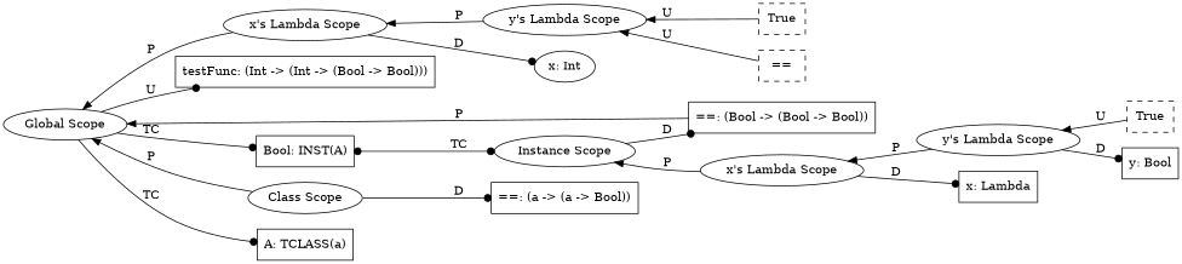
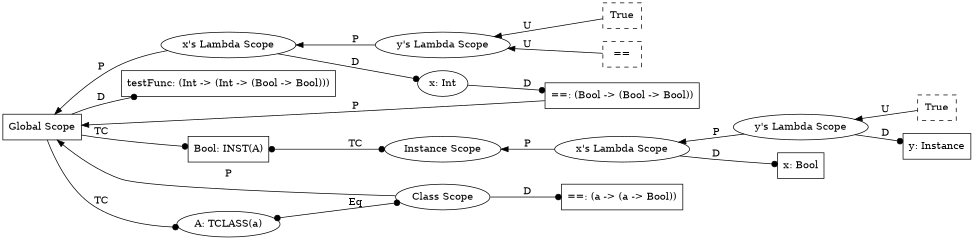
  graph {
    rankdir=LR
    node [shape=box]
    edge [dir=back arrowhead=dot]
    n1 [label=True style=dashed]
    n2 [label="==" style=dashed]
    n3 [label="y's Lambda Scope" shape=ellipse]
    n4 [label="x: Int" shape=ellipse]
    n5 [label="x's Lambda Scope" shape=ellipse]
    n6 [label="testFunc: (Int -> (Int -> (Bool -> Bool)))"]
    n7 [label=True style=dashed]
-   n8 [label="y: Bool"]
+   n8 [label="y: Instance"]
    n9 [label="y's Lambda Scope" shape=ellipse]
-   n10 [label="x: Lambda"]
+   n10 [label="x: Bool"]
    n11 [label="x's Lambda Scope" shape=ellipse]
    n12 [label="==: (Bool -> (Bool -> Bool))"]
    n13 [label="Instance Scope" shape=ellipse]
    n14 [label="Bool: INST(A)"]
    n15 [label="==: (a -> (a -> Bool))"]
    n16 [label="Class Scope" shape=ellipse]
-   n17 [label="A: TCLASS(a)"]
-   n18 [label="Global Scope" shape=ellipse]
+   n17 [label="A: TCLASS(a)" shape=ellipse]
+   n18 [label="Global Scope"]
    n3 -- n1 [label=U arrowhead=""]
    n3 -- n2 [label=U arrowhead=""]
    n5 -- n3 [label=P arrowhead=""]
    n5 -- n4 [dir=forward label=D]
    n9 -- n7 [label=U arrowhead=""]
    n9 -- n8 [dir=forward label=D]
    n11 -- n9 [label=P arrowhead=""]
    n11 -- n10 [dir=forward label=D]
    n13 -- n11 [label=P arrowhead=""]
-   n13 -- n12 [dir=forward label=D]
+   n4 -- n12 [dir=forward label=D]
    n14 -- n13 [arrowtail=dot dir=both label=TC]
    n16 -- n15 [dir=forward label=D]
+   n17 -- n16 [arrowtail=dot dir=both label=Eq]
    n18 -- n5 [label=P arrowhead=""]
-   n18 -- n6 [dir=forward label=U]
+   n18 -- n6 [dir=forward label=D]
    n18 -- n12 [label=P arrowhead=""]
    n18 -- n14 [dir=forward label=TC]
    n18 -- n16 [label=P arrowhead=""]
    n18 -- n17 [dir=forward label=TC]
  }
